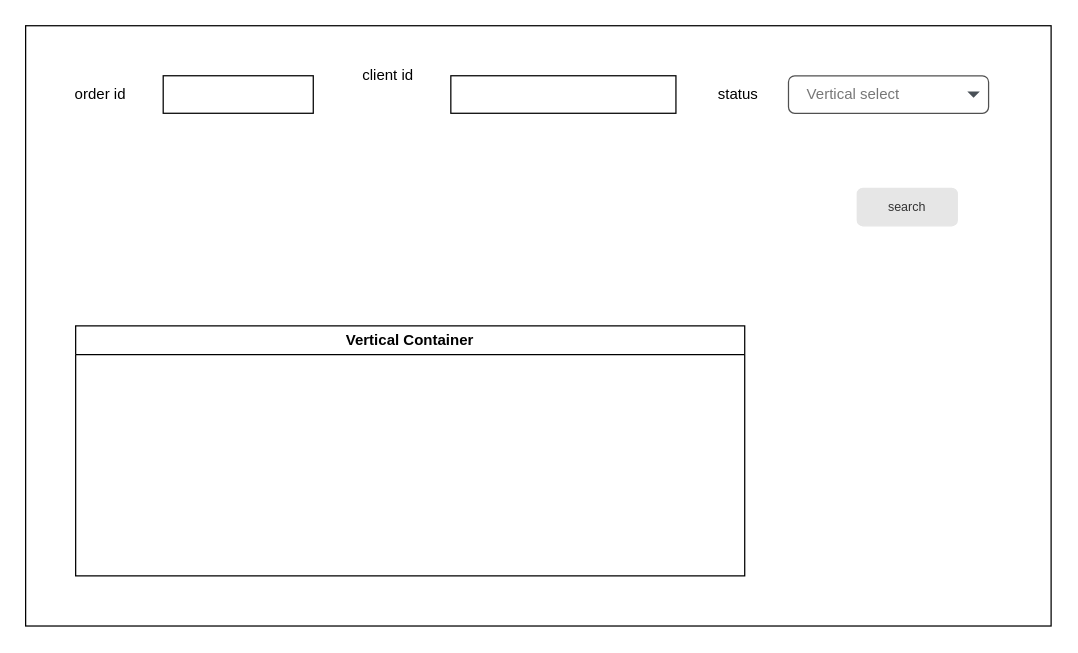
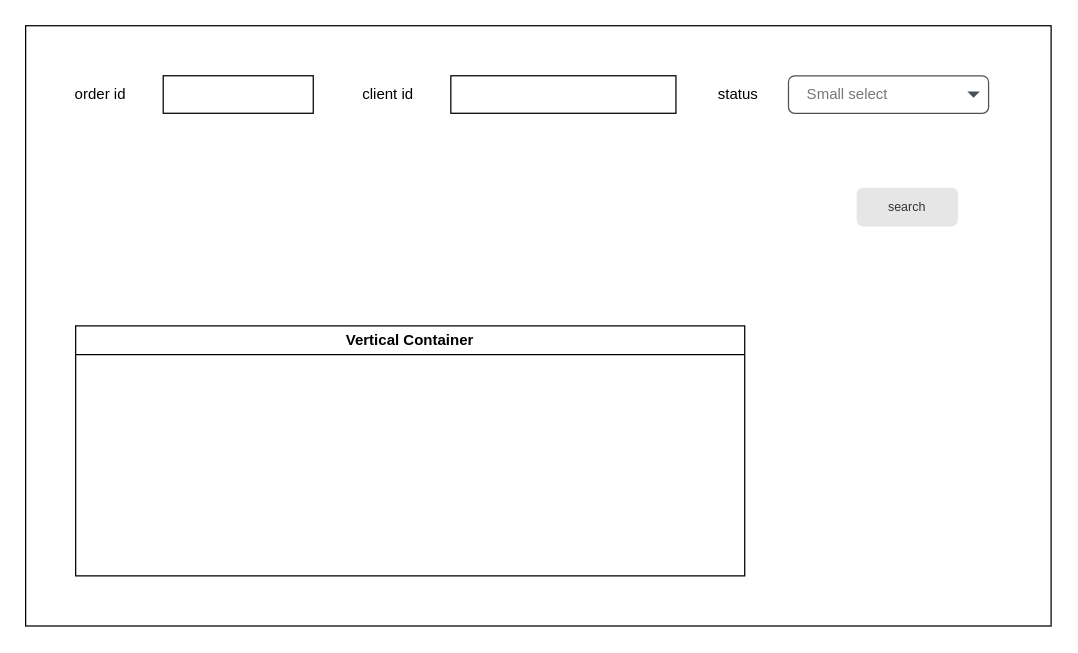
  <mxCell id="0" />
  <mxCell id="1" parent="0" />
  <mxCell id="2" value="" style="rounded=0;whiteSpace=wrap;html=1;" vertex="1" parent="1"><mxGeometry x="20" y="20" width="820" height="480" as="geometry" /></mxCell>
  <mxCell id="3" value="Vertical Container" style="swimlane;whiteSpace=wrap;html=1;" vertex="1" parent="1"><mxGeometry x="60" y="260" width="535" height="200" as="geometry" /></mxCell>
  <mxCell id="4" value="" style="rounded=0;whiteSpace=wrap;html=1;" vertex="1" parent="1"><mxGeometry x="130" y="60" width="120" height="30" as="geometry" /></mxCell>
  <mxCell id="5" value="" style="rounded=0;whiteSpace=wrap;html=1;" vertex="1" parent="1"><mxGeometry x="360" y="60" width="180" height="30" as="geometry" /></mxCell>
  <mxCell id="6" value="order id" style="text;html=1;strokeColor=none;fillColor=none;align=center;verticalAlign=middle;whiteSpace=wrap;rounded=0;" vertex="1" parent="1"><mxGeometry x="50" y="60" width="60" height="30" as="geometry" /></mxCell>
- <mxCell id="7" value="client id" style="text;html=1;strokeColor=none;fillColor=none;align=center;verticalAlign=middle;whiteSpace=wrap;rounded=0;" vertex="1" parent="1"><mxGeometry x="280" y="45" width="60" height="30" as="geometry" /></mxCell>
+ <mxCell id="7" value="client id" style="text;html=1;strokeColor=none;fillColor=none;align=center;verticalAlign=middle;whiteSpace=wrap;rounded=0;" vertex="1" parent="1"><mxGeometry x="280" y="60" width="60" height="30" as="geometry" /></mxCell>
  <mxCell id="8" value="status" style="text;html=1;strokeColor=none;fillColor=none;align=center;verticalAlign=middle;whiteSpace=wrap;rounded=0;" vertex="1" parent="1"><mxGeometry x="560" y="60" width="60" height="30" as="geometry" /></mxCell>
- <mxCell id="9" value="Vertical select" style="html=1;shadow=0;dashed=0;shape=mxgraph.bootstrap.rrect;rSize=5;strokeColor=#505050;strokeWidth=1;fillColor=#ffffff;fontColor=#777777;whiteSpace=wrap;align=left;verticalAlign=middle;fontStyle=0;fontSize=12;spacing=15;" vertex="1" parent="1"><mxGeometry x="630" y="60" width="160" height="30" as="geometry" /></mxCell>
+ <mxCell id="9" value="Small select" style="html=1;shadow=0;dashed=0;shape=mxgraph.bootstrap.rrect;rSize=5;strokeColor=#505050;strokeWidth=1;fillColor=#ffffff;fontColor=#777777;whiteSpace=wrap;align=left;verticalAlign=middle;fontStyle=0;fontSize=12;spacing=15;" vertex="1" parent="1"><mxGeometry x="630" y="60" width="160" height="30" as="geometry" /></mxCell>
  <mxCell id="10" value="" style="shape=triangle;direction=south;fillColor=#495057;strokeColor=none;perimeter=none;" vertex="1" parent="9"><mxGeometry x="1" y="0.5" width="10" height="5" relative="1" as="geometry"><mxPoint x="-17" y="-2.5" as="offset" /></mxGeometry></mxCell>
  <mxCell id="11" value="search" style="rounded=1;html=1;shadow=0;dashed=0;whiteSpace=wrap;fontSize=10;fillColor=#E6E6E6;align=center;strokeColor=#E6E6E6;fontColor=#333333;" vertex="1" parent="1"><mxGeometry x="685" y="150" width="80" height="30" as="geometry" /></mxCell>
